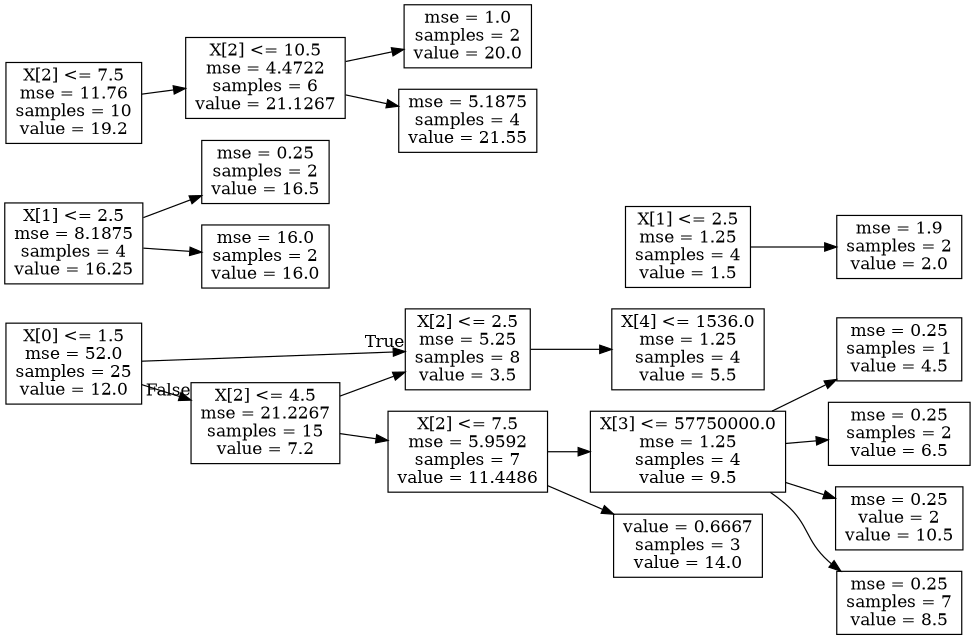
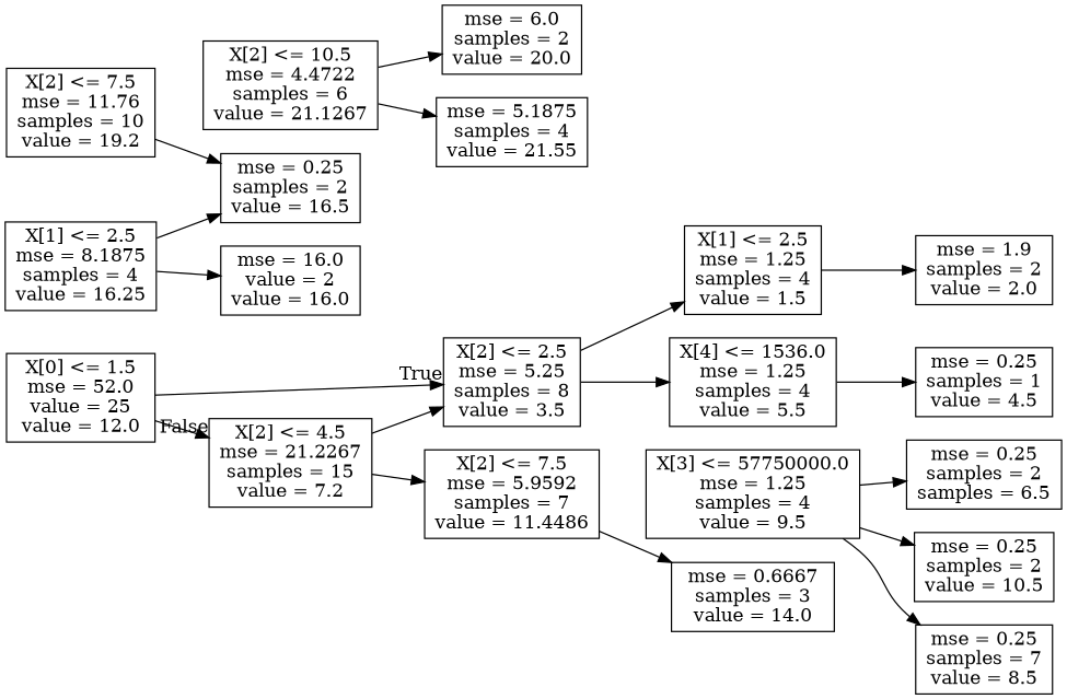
  digraph {
    rankdir=LR
    node [shape=box]
-   n1 [label="X[0] <= 1.5\nmse = 52.0\nsamples = 25\nvalue = 12.0"]
+   n1 [label="X[0] <= 1.5\nmse = 52.0\nvalue = 25\nvalue = 12.0"]
    n2 [label="X[2] <= 4.5\nmse = 21.2267\nsamples = 15\nvalue = 7.2"]
    n3 [label="X[2] <= 2.5\nmse = 5.25\nsamples = 8\nvalue = 3.5"]
    n4 [label="X[2] <= 7.5\nmse = 11.76\nsamples = 10\nvalue = 19.2"]
    n5 [label="X[2] <= 10.5\nmse = 4.4722\nsamples = 6\nvalue = 21.1267"]
    n6 [label="X[2] <= 7.5\nmse = 5.9592\nsamples = 7\nvalue = 11.4486"]
    n7 [label="X[1] <= 2.5\nmse = 8.1875\nsamples = 4\nvalue = 16.25"]
-   n8 [label="mse = 16.0\nsamples = 2\nvalue = 16.0"]
+   n8 [label="mse = 16.0\nvalue = 2\nvalue = 16.0"]
    n9 [label="mse = 0.25\nsamples = 2\nvalue = 16.5"]
-   n10 [label="mse = 1.0\nsamples = 2\nvalue = 20.0"]
+   n10 [label="mse = 6.0\nsamples = 2\nvalue = 20.0"]
    n11 [label="mse = 5.1875\nsamples = 4\nvalue = 21.55"]
    n12 [label="X[1] <= 2.5\nmse = 1.25\nsamples = 4\nvalue = 1.5"]
    n13 [label="X[4] <= 1536.0\nmse = 1.25\nsamples = 4\nvalue = 5.5"]
    n14 [label="X[3] <= 57750000.0\nmse = 1.25\nsamples = 4\nvalue = 9.5"]
-   n15 [label="value = 0.6667\nsamples = 3\nvalue = 14.0"]
+   n15 [label="mse = 0.6667\nsamples = 3\nvalue = 14.0"]
    n16 [label="mse = 1.9\nsamples = 2\nvalue = 2.0"]
    n17 [label="mse = 0.25\nsamples = 1\nvalue = 4.5"]
-   n18 [label="mse = 0.25\nsamples = 2\nvalue = 6.5"]
-   n19 [label="mse = 0.25\nvalue = 2\nvalue = 10.5"]
+   n18 [label="mse = 0.25\nsamples = 2\nsamples = 6.5"]
+   n19 [label="mse = 0.25\nsamples = 2\nvalue = 10.5"]
    n20 [label="mse = 0.25\nsamples = 7\nvalue = 8.5"]
    n1 -> n2 [headlabel=False labelangle=-45 labeldistance=2.5]
    n1 -> n3 [headlabel=True labelangle=45 labeldistance=2.5]
    n2 -> n3
    n2 -> n6
+   n3 -> n12
    n3 -> n13
-   n4 -> n5
+   n4 -> n9
    n5 -> n10
    n5 -> n11
-   n6 -> n14
    n6 -> n15
    n7 -> n8
    n7 -> n9
    n12 -> n16
-   n14 -> n17
+   n13 -> n17
    n14 -> n18
    n14 -> n19
    n14 -> n20
  }
